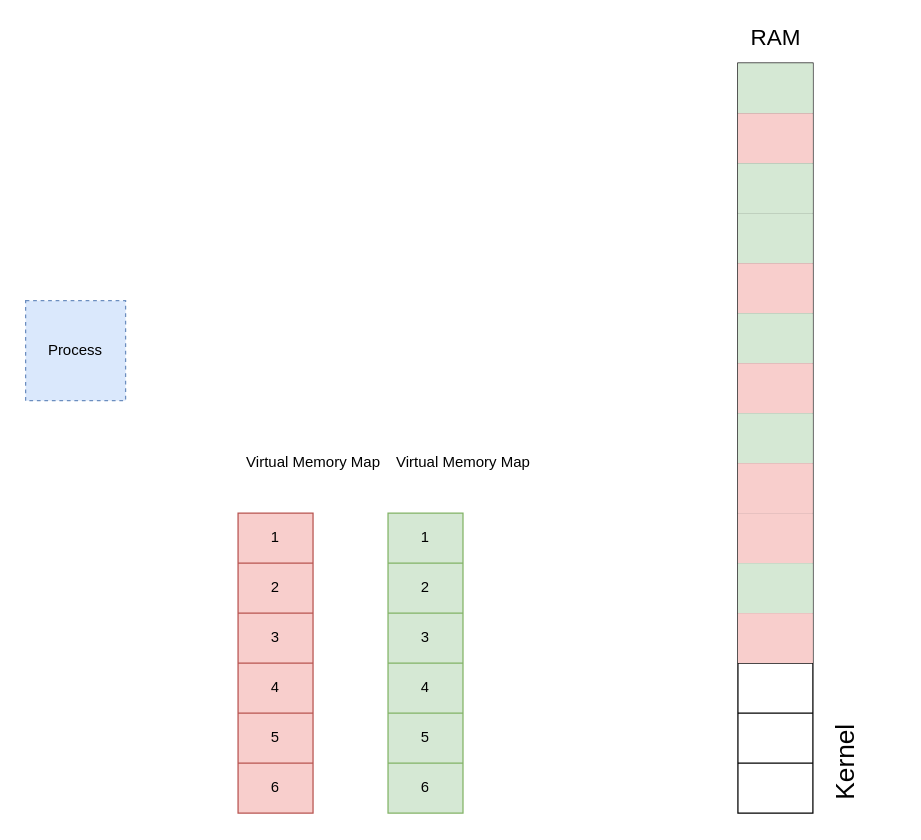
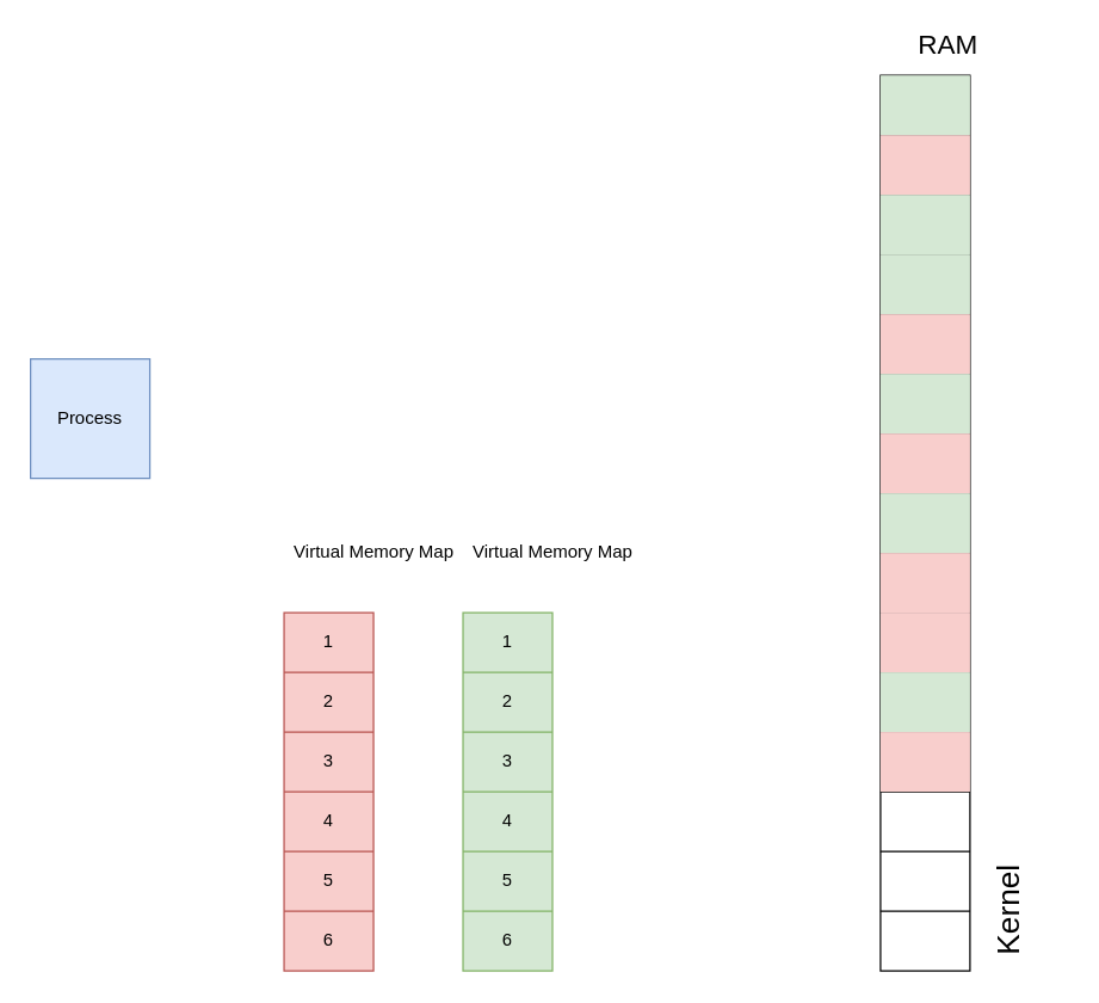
  <mxCell id="0" />
  <mxCell id="1" parent="0" />
- <mxCell id="2" value="Process" style="whiteSpace=wrap;html=1;aspect=fixed;fillColor=#dae8fc;strokeColor=#6c8ebf;dashed=1;" vertex="1" parent="1"><mxGeometry x="20" y="240" width="80" height="80" as="geometry" /></mxCell>
+ <mxCell id="2" value="Process" style="whiteSpace=wrap;html=1;aspect=fixed;fillColor=#dae8fc;strokeColor=#6c8ebf;" vertex="1" parent="1"><mxGeometry x="20" y="240" width="80" height="80" as="geometry" /></mxCell>
  <mxCell id="3" value="" style="shape=table;html=1;whiteSpace=wrap;startSize=0;container=1;collapsible=0;childLayout=tableLayout;" vertex="1" parent="1"><mxGeometry x="590" y="50" width="60" height="600" as="geometry" /></mxCell>
  <mxCell id="4" style="shape=partialRectangle;html=1;whiteSpace=wrap;collapsible=0;dropTarget=0;pointerEvents=0;fillColor=none;top=0;left=0;bottom=0;right=0;points=[[0,0.5],[1,0.5]];portConstraint=eastwest;" vertex="1" parent="3"><mxGeometry width="60" height="40" as="geometry" /></mxCell>
  <mxCell id="5" style="shape=partialRectangle;html=1;whiteSpace=wrap;connectable=0;overflow=hidden;fillColor=#d5e8d4;top=0;left=0;bottom=0;right=0;strokeColor=#82b366;" vertex="1" parent="4"><mxGeometry width="60" height="40" as="geometry" /></mxCell>
  <mxCell id="6" style="shape=partialRectangle;html=1;whiteSpace=wrap;collapsible=0;dropTarget=0;pointerEvents=0;fillColor=none;top=0;left=0;bottom=0;right=0;points=[[0,0.5],[1,0.5]];portConstraint=eastwest;" vertex="1" parent="3"><mxGeometry y="40" width="60" height="40" as="geometry" /></mxCell>
  <mxCell id="7" style="shape=partialRectangle;html=1;whiteSpace=wrap;connectable=0;overflow=hidden;fillColor=#f8cecc;top=0;left=0;bottom=0;right=0;strokeColor=#b85450;" vertex="1" parent="6"><mxGeometry width="60" height="40" as="geometry" /></mxCell>
  <mxCell id="8" style="shape=partialRectangle;html=1;whiteSpace=wrap;collapsible=0;dropTarget=0;pointerEvents=0;fillColor=none;top=0;left=0;bottom=0;right=0;points=[[0,0.5],[1,0.5]];portConstraint=eastwest;" vertex="1" parent="3"><mxGeometry y="80" width="60" height="40" as="geometry" /></mxCell>
  <mxCell id="9" style="shape=partialRectangle;html=1;whiteSpace=wrap;connectable=0;overflow=hidden;fillColor=#d5e8d4;top=0;left=0;bottom=0;right=0;strokeColor=#82b366;" vertex="1" parent="8"><mxGeometry width="60" height="40" as="geometry" /></mxCell>
  <mxCell id="10" style="shape=partialRectangle;html=1;whiteSpace=wrap;collapsible=0;dropTarget=0;pointerEvents=0;fillColor=none;top=0;left=0;bottom=0;right=0;points=[[0,0.5],[1,0.5]];portConstraint=eastwest;" vertex="1" parent="3"><mxGeometry y="120" width="60" height="40" as="geometry" /></mxCell>
  <mxCell id="11" style="shape=partialRectangle;html=1;whiteSpace=wrap;connectable=0;overflow=hidden;fillColor=#d5e8d4;top=0;left=0;bottom=0;right=0;strokeColor=#82b366;" vertex="1" parent="10"><mxGeometry width="60" height="40" as="geometry" /></mxCell>
  <mxCell id="12" value="" style="shape=partialRectangle;html=1;whiteSpace=wrap;collapsible=0;dropTarget=0;pointerEvents=0;fillColor=none;top=0;left=0;bottom=0;right=0;points=[[0,0.5],[1,0.5]];portConstraint=eastwest;" vertex="1" parent="3"><mxGeometry y="160" width="60" height="40" as="geometry" /></mxCell>
  <mxCell id="13" value="" style="shape=partialRectangle;html=1;whiteSpace=wrap;connectable=0;overflow=hidden;fillColor=#f8cecc;top=0;left=0;bottom=0;right=0;strokeColor=#b85450;" vertex="1" parent="12"><mxGeometry width="60" height="40" as="geometry" /></mxCell>
  <mxCell id="14" value="" style="shape=partialRectangle;html=1;whiteSpace=wrap;collapsible=0;dropTarget=0;pointerEvents=0;fillColor=none;top=0;left=0;bottom=0;right=0;points=[[0,0.5],[1,0.5]];portConstraint=eastwest;" vertex="1" parent="3"><mxGeometry y="200" width="60" height="40" as="geometry" /></mxCell>
  <mxCell id="15" value="" style="shape=partialRectangle;html=1;whiteSpace=wrap;connectable=0;overflow=hidden;fillColor=#d5e8d4;top=0;left=0;bottom=0;right=0;strokeColor=#82b366;" vertex="1" parent="14"><mxGeometry width="60" height="40" as="geometry" /></mxCell>
  <mxCell id="16" value="" style="shape=partialRectangle;html=1;whiteSpace=wrap;collapsible=0;dropTarget=0;pointerEvents=0;fillColor=none;top=0;left=0;bottom=0;right=0;points=[[0,0.5],[1,0.5]];portConstraint=eastwest;" vertex="1" parent="3"><mxGeometry y="240" width="60" height="40" as="geometry" /></mxCell>
  <mxCell id="17" value="" style="shape=partialRectangle;html=1;whiteSpace=wrap;connectable=0;overflow=hidden;fillColor=#f8cecc;top=0;left=0;bottom=0;right=0;strokeColor=#b85450;" vertex="1" parent="16"><mxGeometry width="60" height="40" as="geometry" /></mxCell>
  <mxCell id="18" value="" style="shape=partialRectangle;html=1;whiteSpace=wrap;collapsible=0;dropTarget=0;pointerEvents=0;fillColor=none;top=0;left=0;bottom=0;right=0;points=[[0,0.5],[1,0.5]];portConstraint=eastwest;" vertex="1" parent="3"><mxGeometry y="280" width="60" height="40" as="geometry" /></mxCell>
  <mxCell id="19" value="" style="shape=partialRectangle;html=1;whiteSpace=wrap;connectable=0;overflow=hidden;fillColor=#d5e8d4;top=0;left=0;bottom=0;right=0;strokeColor=#82b366;" vertex="1" parent="18"><mxGeometry width="60" height="40" as="geometry" /></mxCell>
  <mxCell id="20" value="" style="shape=partialRectangle;html=1;whiteSpace=wrap;collapsible=0;dropTarget=0;pointerEvents=0;fillColor=none;top=0;left=0;bottom=0;right=0;points=[[0,0.5],[1,0.5]];portConstraint=eastwest;" vertex="1" parent="3"><mxGeometry y="320" width="60" height="40" as="geometry" /></mxCell>
  <mxCell id="21" value="" style="shape=partialRectangle;html=1;whiteSpace=wrap;connectable=0;overflow=hidden;fillColor=#f8cecc;top=0;left=0;bottom=0;right=0;strokeColor=#b85450;" vertex="1" parent="20"><mxGeometry width="60" height="40" as="geometry" /></mxCell>
  <mxCell id="22" value="" style="shape=partialRectangle;html=1;whiteSpace=wrap;collapsible=0;dropTarget=0;pointerEvents=0;fillColor=none;top=0;left=0;bottom=0;right=0;points=[[0,0.5],[1,0.5]];portConstraint=eastwest;" vertex="1" parent="3"><mxGeometry y="360" width="60" height="40" as="geometry" /></mxCell>
  <mxCell id="23" value="" style="shape=partialRectangle;html=1;whiteSpace=wrap;connectable=0;overflow=hidden;fillColor=#f8cecc;top=0;left=0;bottom=0;right=0;strokeColor=#b85450;" vertex="1" parent="22"><mxGeometry width="60" height="40" as="geometry" /></mxCell>
  <mxCell id="24" value="" style="shape=partialRectangle;html=1;whiteSpace=wrap;collapsible=0;dropTarget=0;pointerEvents=0;fillColor=none;top=0;left=0;bottom=0;right=0;points=[[0,0.5],[1,0.5]];portConstraint=eastwest;" vertex="1" parent="3"><mxGeometry y="400" width="60" height="40" as="geometry" /></mxCell>
  <mxCell id="25" value="" style="shape=partialRectangle;html=1;whiteSpace=wrap;connectable=0;overflow=hidden;fillColor=#d5e8d4;top=0;left=0;bottom=0;right=0;strokeColor=#82b366;" vertex="1" parent="24"><mxGeometry width="60" height="40" as="geometry" /></mxCell>
  <mxCell id="26" value="" style="shape=partialRectangle;html=1;whiteSpace=wrap;collapsible=0;dropTarget=0;pointerEvents=0;fillColor=none;top=0;left=0;bottom=0;right=0;points=[[0,0.5],[1,0.5]];portConstraint=eastwest;" vertex="1" parent="3"><mxGeometry y="440" width="60" height="40" as="geometry" /></mxCell>
  <mxCell id="27" value="" style="shape=partialRectangle;html=1;whiteSpace=wrap;connectable=0;overflow=hidden;fillColor=#f8cecc;top=0;left=0;bottom=0;right=0;strokeColor=#b85450;" vertex="1" parent="26"><mxGeometry width="60" height="40" as="geometry" /></mxCell>
  <mxCell id="28" value="" style="shape=partialRectangle;html=1;whiteSpace=wrap;collapsible=0;dropTarget=0;pointerEvents=0;fillColor=none;top=0;left=0;bottom=0;right=0;points=[[0,0.5],[1,0.5]];portConstraint=eastwest;" vertex="1" parent="3"><mxGeometry y="480" width="60" height="40" as="geometry" /></mxCell>
  <mxCell id="29" value="" style="shape=partialRectangle;html=1;whiteSpace=wrap;connectable=0;overflow=hidden;fillColor=none;top=0;left=0;bottom=0;right=0;" vertex="1" parent="28"><mxGeometry width="60" height="40" as="geometry" /></mxCell>
  <mxCell id="30" value="" style="shape=partialRectangle;html=1;whiteSpace=wrap;collapsible=0;dropTarget=0;pointerEvents=0;fillColor=none;top=0;left=0;bottom=0;right=0;points=[[0,0.5],[1,0.5]];portConstraint=eastwest;" vertex="1" parent="3"><mxGeometry y="520" width="60" height="40" as="geometry" /></mxCell>
  <mxCell id="31" value="" style="shape=partialRectangle;html=1;whiteSpace=wrap;connectable=0;overflow=hidden;fillColor=none;top=0;left=0;bottom=0;right=0;" vertex="1" parent="30"><mxGeometry width="60" height="40" as="geometry" /></mxCell>
  <mxCell id="32" style="shape=partialRectangle;html=1;whiteSpace=wrap;collapsible=0;dropTarget=0;pointerEvents=0;fillColor=none;top=0;left=0;bottom=0;right=0;points=[[0,0.5],[1,0.5]];portConstraint=eastwest;" vertex="1" parent="3"><mxGeometry y="560" width="60" height="40" as="geometry" /></mxCell>
  <mxCell id="33" style="shape=partialRectangle;html=1;whiteSpace=wrap;connectable=0;overflow=hidden;fillColor=none;top=0;left=0;bottom=0;right=0;" vertex="1" parent="32"><mxGeometry width="60" height="40" as="geometry" /></mxCell>
  <mxCell id="34" value="" style="shape=table;html=1;whiteSpace=wrap;startSize=0;container=1;collapsible=0;childLayout=tableLayout;fillColor=#f8cecc;strokeColor=#b85450;" vertex="1" parent="1"><mxGeometry x="190" y="410" width="60" height="240" as="geometry" /></mxCell>
  <mxCell id="35" value="" style="shape=partialRectangle;html=1;whiteSpace=wrap;collapsible=0;dropTarget=0;pointerEvents=0;fillColor=none;top=0;left=0;bottom=0;right=0;points=[[0,0.5],[1,0.5]];portConstraint=eastwest;" vertex="1" parent="34"><mxGeometry width="60" height="40" as="geometry" /></mxCell>
  <mxCell id="36" value="1" style="shape=partialRectangle;html=1;whiteSpace=wrap;connectable=0;overflow=hidden;fillColor=none;top=0;left=0;bottom=0;right=0;" vertex="1" parent="35"><mxGeometry width="60" height="40" as="geometry" /></mxCell>
  <mxCell id="37" value="" style="shape=partialRectangle;html=1;whiteSpace=wrap;collapsible=0;dropTarget=0;pointerEvents=0;fillColor=none;top=0;left=0;bottom=0;right=0;points=[[0,0.5],[1,0.5]];portConstraint=eastwest;" vertex="1" parent="34"><mxGeometry y="40" width="60" height="40" as="geometry" /></mxCell>
  <mxCell id="38" value="2" style="shape=partialRectangle;html=1;whiteSpace=wrap;connectable=0;overflow=hidden;fillColor=none;top=0;left=0;bottom=0;right=0;" vertex="1" parent="37"><mxGeometry width="60" height="40" as="geometry" /></mxCell>
  <mxCell id="39" value="" style="shape=partialRectangle;html=1;whiteSpace=wrap;collapsible=0;dropTarget=0;pointerEvents=0;fillColor=none;top=0;left=0;bottom=0;right=0;points=[[0,0.5],[1,0.5]];portConstraint=eastwest;" vertex="1" parent="34"><mxGeometry y="80" width="60" height="40" as="geometry" /></mxCell>
  <mxCell id="40" value="3" style="shape=partialRectangle;html=1;whiteSpace=wrap;connectable=0;overflow=hidden;fillColor=none;top=0;left=0;bottom=0;right=0;" vertex="1" parent="39"><mxGeometry width="60" height="40" as="geometry" /></mxCell>
  <mxCell id="41" value="" style="shape=partialRectangle;html=1;whiteSpace=wrap;collapsible=0;dropTarget=0;pointerEvents=0;fillColor=none;top=0;left=0;bottom=0;right=0;points=[[0,0.5],[1,0.5]];portConstraint=eastwest;" vertex="1" parent="34"><mxGeometry y="120" width="60" height="40" as="geometry" /></mxCell>
  <mxCell id="42" value="4" style="shape=partialRectangle;html=1;whiteSpace=wrap;connectable=0;overflow=hidden;fillColor=none;top=0;left=0;bottom=0;right=0;" vertex="1" parent="41"><mxGeometry width="60" height="40" as="geometry" /></mxCell>
  <mxCell id="43" value="" style="shape=partialRectangle;html=1;whiteSpace=wrap;collapsible=0;dropTarget=0;pointerEvents=0;fillColor=none;top=0;left=0;bottom=0;right=0;points=[[0,0.5],[1,0.5]];portConstraint=eastwest;" vertex="1" parent="34"><mxGeometry y="160" width="60" height="40" as="geometry" /></mxCell>
  <mxCell id="44" value="5" style="shape=partialRectangle;html=1;whiteSpace=wrap;connectable=0;overflow=hidden;fillColor=none;top=0;left=0;bottom=0;right=0;" vertex="1" parent="43"><mxGeometry width="60" height="40" as="geometry" /></mxCell>
  <mxCell id="45" value="" style="shape=partialRectangle;html=1;whiteSpace=wrap;collapsible=0;dropTarget=0;pointerEvents=0;fillColor=none;top=0;left=0;bottom=0;right=0;points=[[0,0.5],[1,0.5]];portConstraint=eastwest;" vertex="1" parent="34"><mxGeometry y="200" width="60" height="40" as="geometry" /></mxCell>
  <mxCell id="46" value="6" style="shape=partialRectangle;html=1;whiteSpace=wrap;connectable=0;overflow=hidden;fillColor=none;top=0;left=0;bottom=0;right=0;" vertex="1" parent="45"><mxGeometry width="60" height="40" as="geometry" /></mxCell>
  <mxCell id="47" value="" style="shape=table;html=1;whiteSpace=wrap;startSize=0;container=1;collapsible=0;childLayout=tableLayout;fillColor=#d5e8d4;strokeColor=#82b366;" vertex="1" parent="1"><mxGeometry x="310" y="410" width="60" height="240" as="geometry" /></mxCell>
  <mxCell id="48" value="" style="shape=partialRectangle;html=1;whiteSpace=wrap;collapsible=0;dropTarget=0;pointerEvents=0;fillColor=none;top=0;left=0;bottom=0;right=0;points=[[0,0.5],[1,0.5]];portConstraint=eastwest;" vertex="1" parent="47"><mxGeometry width="60" height="40" as="geometry" /></mxCell>
  <mxCell id="49" value="1" style="shape=partialRectangle;html=1;whiteSpace=wrap;connectable=0;overflow=hidden;fillColor=none;top=0;left=0;bottom=0;right=0;" vertex="1" parent="48"><mxGeometry width="60" height="40" as="geometry" /></mxCell>
  <mxCell id="50" value="" style="shape=partialRectangle;html=1;whiteSpace=wrap;collapsible=0;dropTarget=0;pointerEvents=0;fillColor=none;top=0;left=0;bottom=0;right=0;points=[[0,0.5],[1,0.5]];portConstraint=eastwest;" vertex="1" parent="47"><mxGeometry y="40" width="60" height="40" as="geometry" /></mxCell>
  <mxCell id="51" value="2" style="shape=partialRectangle;html=1;whiteSpace=wrap;connectable=0;overflow=hidden;fillColor=none;top=0;left=0;bottom=0;right=0;" vertex="1" parent="50"><mxGeometry width="60" height="40" as="geometry" /></mxCell>
  <mxCell id="52" value="" style="shape=partialRectangle;html=1;whiteSpace=wrap;collapsible=0;dropTarget=0;pointerEvents=0;fillColor=none;top=0;left=0;bottom=0;right=0;points=[[0,0.5],[1,0.5]];portConstraint=eastwest;" vertex="1" parent="47"><mxGeometry y="80" width="60" height="40" as="geometry" /></mxCell>
  <mxCell id="53" value="3" style="shape=partialRectangle;html=1;whiteSpace=wrap;connectable=0;overflow=hidden;fillColor=none;top=0;left=0;bottom=0;right=0;" vertex="1" parent="52"><mxGeometry width="60" height="40" as="geometry" /></mxCell>
  <mxCell id="54" value="" style="shape=partialRectangle;html=1;whiteSpace=wrap;collapsible=0;dropTarget=0;pointerEvents=0;fillColor=none;top=0;left=0;bottom=0;right=0;points=[[0,0.5],[1,0.5]];portConstraint=eastwest;" vertex="1" parent="47"><mxGeometry y="120" width="60" height="40" as="geometry" /></mxCell>
  <mxCell id="55" value="4" style="shape=partialRectangle;html=1;whiteSpace=wrap;connectable=0;overflow=hidden;fillColor=none;top=0;left=0;bottom=0;right=0;" vertex="1" parent="54"><mxGeometry width="60" height="40" as="geometry" /></mxCell>
  <mxCell id="56" value="" style="shape=partialRectangle;html=1;whiteSpace=wrap;collapsible=0;dropTarget=0;pointerEvents=0;fillColor=none;top=0;left=0;bottom=0;right=0;points=[[0,0.5],[1,0.5]];portConstraint=eastwest;" vertex="1" parent="47"><mxGeometry y="160" width="60" height="40" as="geometry" /></mxCell>
  <mxCell id="57" value="5" style="shape=partialRectangle;html=1;whiteSpace=wrap;connectable=0;overflow=hidden;fillColor=none;top=0;left=0;bottom=0;right=0;" vertex="1" parent="56"><mxGeometry width="60" height="40" as="geometry" /></mxCell>
  <mxCell id="58" value="" style="shape=partialRectangle;html=1;whiteSpace=wrap;collapsible=0;dropTarget=0;pointerEvents=0;fillColor=none;top=0;left=0;bottom=0;right=0;points=[[0,0.5],[1,0.5]];portConstraint=eastwest;" vertex="1" parent="47"><mxGeometry y="200" width="60" height="40" as="geometry" /></mxCell>
  <mxCell id="59" value="6" style="shape=partialRectangle;html=1;whiteSpace=wrap;connectable=0;overflow=hidden;fillColor=none;top=0;left=0;bottom=0;right=0;" vertex="1" parent="58"><mxGeometry width="60" height="40" as="geometry" /></mxCell>
- <mxCell id="60" value="&lt;font style=&quot;font-size: 18px&quot;&gt;RAM&lt;/font&gt;" style="text;html=1;align=center;verticalAlign=middle;resizable=0;points=[];autosize=1;" vertex="1" parent="1"><mxGeometry x="590" y="20" width="60" height="20" as="geometry" /></mxCell>
+ <mxCell id="60" value="&lt;font style=&quot;font-size: 18px&quot;&gt;RAM&lt;/font&gt;" style="text;html=1;align=center;verticalAlign=middle;resizable=0;points=[];autosize=1;" vertex="1" parent="1"><mxGeometry x="605" y="20" width="60" height="20" as="geometry" /></mxCell>
  <mxCell id="61" value="&lt;font style=&quot;font-size: 21px&quot;&gt;Kernel&lt;/font&gt;" style="text;html=1;align=center;verticalAlign=middle;resizable=0;points=[];autosize=1;rotation=270;" vertex="1" parent="1"><mxGeometry x="635" y="600" width="80" height="20" as="geometry" /></mxCell>
  <mxCell id="62" value="Virtual Memory Map" style="text;html=1;align=center;verticalAlign=middle;resizable=0;points=[];autosize=1;" vertex="1" parent="1"><mxGeometry x="190" y="360" width="120" height="20" as="geometry" /></mxCell>
  <mxCell id="63" value="Virtual Memory Map" style="text;html=1;align=center;verticalAlign=middle;resizable=0;points=[];autosize=1;" vertex="1" parent="1"><mxGeometry x="310" y="360" width="120" height="20" as="geometry" /></mxCell>
